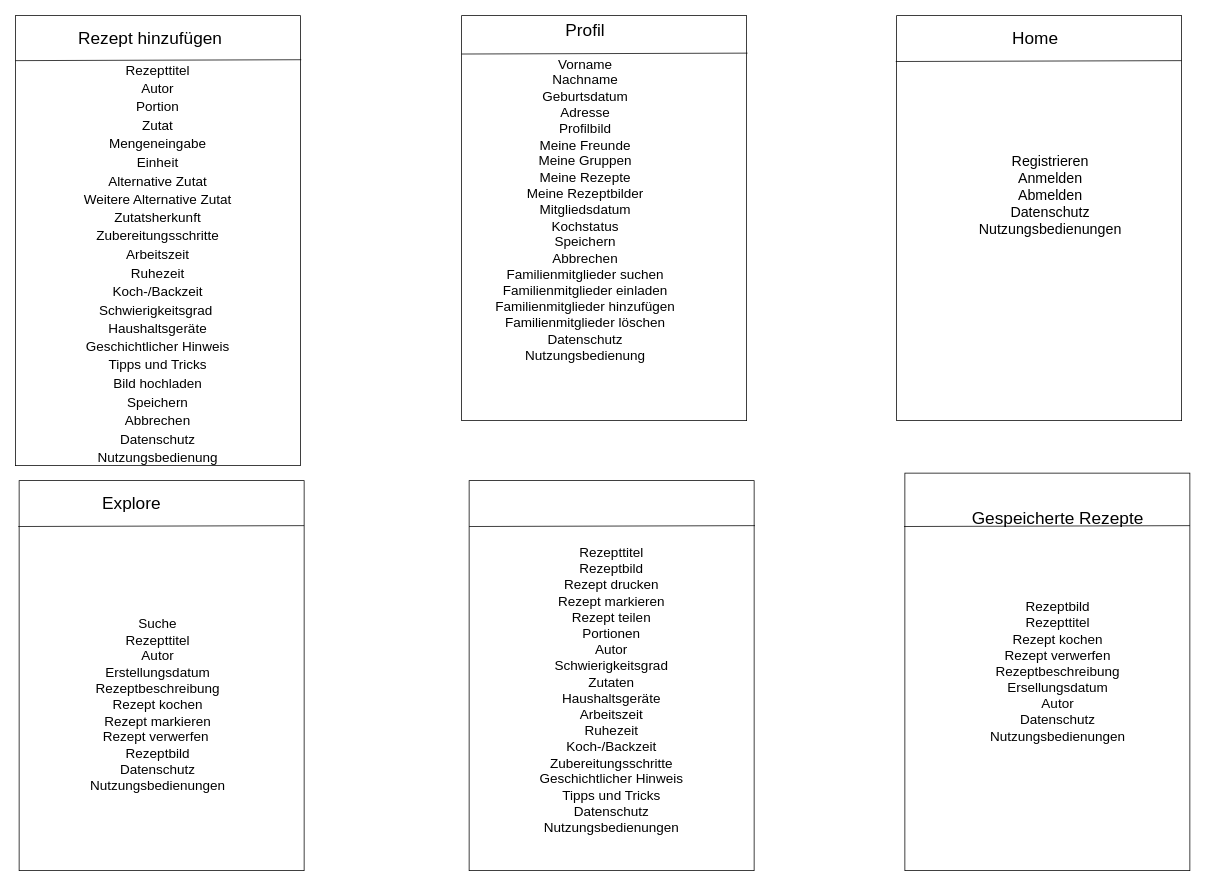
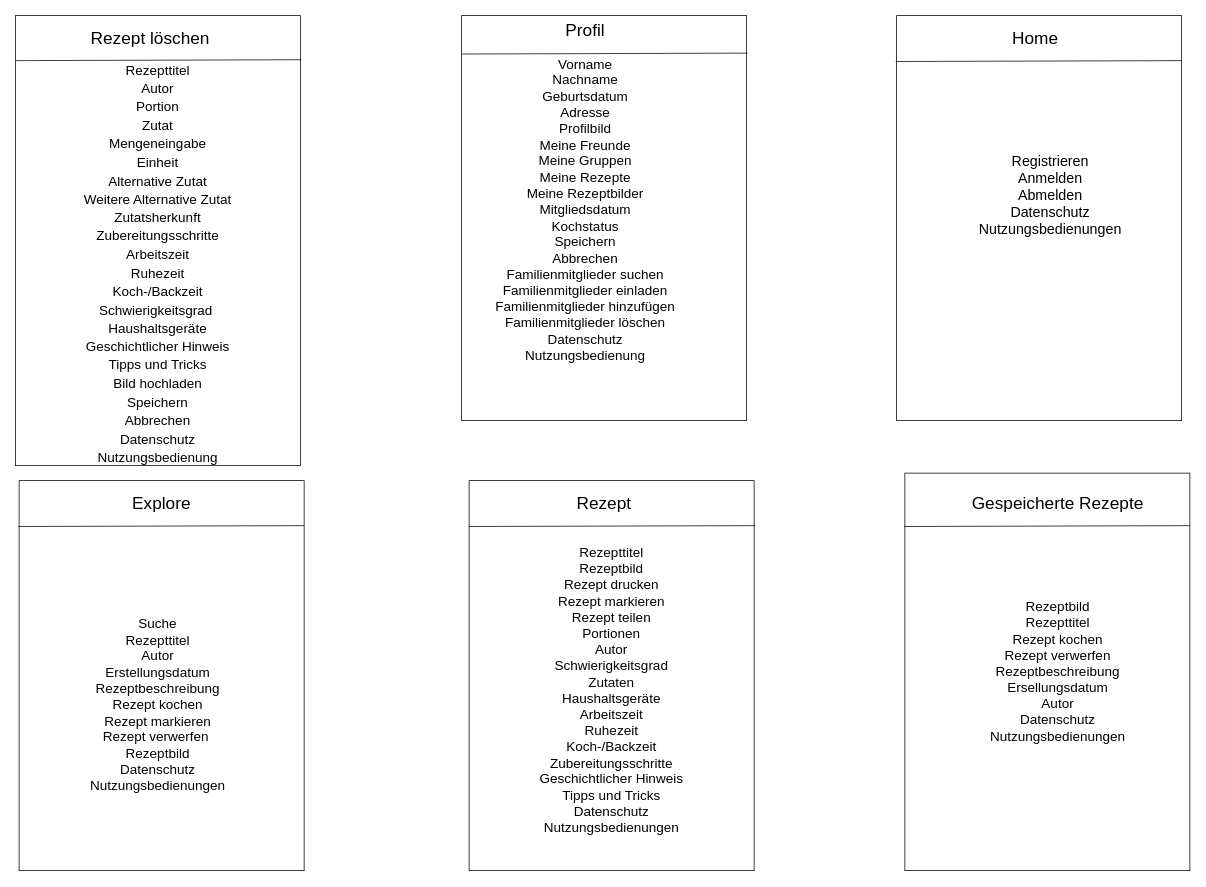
  <mxCell id="0" />
  <mxCell id="1" parent="0" />
  <mxCell id="2" value="" style="rounded=0;whiteSpace=wrap;html=1;shadow=0;strokeColor=#000000;fontSize=25;" parent="1" vertex="1"><mxGeometry x="20" y="20" width="380" height="600" as="geometry" /></mxCell>
  <mxCell id="3" value="&lt;font style=&quot;font-size: 18px&quot;&gt;Rezepttitel&lt;br&gt;Autor&lt;br&gt;Portion&lt;br&gt;Zutat&lt;br&gt;Mengeneingabe&lt;br&gt;Einheit&lt;br&gt;Alternative Zutat&lt;br&gt;Weitere Alternative Zutat&lt;br&gt;Zutatsherkunft&lt;br&gt;Zubereitungsschritte&lt;br&gt;Arbeitszeit&lt;br&gt;Ruhezeit&lt;br&gt;Koch-/Backzeit&lt;br&gt;Schwierigkeitsgrad&amp;nbsp;&lt;br&gt;Haushaltsgeräte&lt;br&gt;Geschichtlicher Hinweis&lt;br&gt;Tipps und Tricks&lt;br&gt;Bild hochladen&lt;br&gt;Speichern&lt;br&gt;Abbrechen&lt;br&gt;Datenschutz&lt;br&gt;Nutzungsbedienung&lt;/font&gt;" style="text;html=1;strokeColor=none;fillColor=none;align=center;verticalAlign=middle;whiteSpace=wrap;rounded=0;shadow=0;fontSize=20;" parent="1" vertex="1"><mxGeometry x="85" y="340" width="250" height="20" as="geometry" /></mxCell>
  <mxCell id="4" value="" style="rounded=0;whiteSpace=wrap;html=1;shadow=0;strokeColor=#000000;fontSize=25;" vertex="1" parent="1"><mxGeometry x="615" y="20" width="380" height="540" as="geometry" /></mxCell>
  <mxCell id="5" value="" style="rounded=0;whiteSpace=wrap;html=1;shadow=0;strokeColor=#000000;fontSize=25;" vertex="1" parent="1"><mxGeometry x="1195" y="20" width="380" height="540" as="geometry" /></mxCell>
  <mxCell id="6" value="" style="rounded=0;whiteSpace=wrap;html=1;shadow=0;strokeColor=#000000;fontSize=25;" vertex="1" parent="1"><mxGeometry x="1206" y="630" width="380" height="530" as="geometry" /></mxCell>
  <mxCell id="7" value="" style="rounded=0;whiteSpace=wrap;html=1;shadow=0;strokeColor=#000000;fontSize=25;" vertex="1" parent="1"><mxGeometry x="625" y="640" width="380" height="520" as="geometry" /></mxCell>
  <mxCell id="8" value="" style="rounded=0;whiteSpace=wrap;html=1;shadow=0;strokeColor=#000000;fontSize=25;" vertex="1" parent="1"><mxGeometry x="25" y="640" width="380" height="520" as="geometry" /></mxCell>
  <mxCell id="9" value="" style="endArrow=none;html=1;exitX=1.003;exitY=0.098;exitDx=0;exitDy=0;exitPerimeter=0;" edge="1" parent="1" source="2"><mxGeometry width="50" height="50" relative="1" as="geometry"><mxPoint x="240" y="80" as="sourcePoint" /><mxPoint x="20" y="80" as="targetPoint" /></mxGeometry></mxCell>
  <mxCell id="10" value="" style="endArrow=none;html=1;exitX=1.003;exitY=0.098;exitDx=0;exitDy=0;exitPerimeter=0;" edge="1" parent="1"><mxGeometry width="50" height="50" relative="1" as="geometry"><mxPoint x="996.14" y="70" as="sourcePoint" /><mxPoint x="615" y="71.2" as="targetPoint" /></mxGeometry></mxCell>
  <mxCell id="11" value="" style="endArrow=none;html=1;exitX=1.003;exitY=0.098;exitDx=0;exitDy=0;exitPerimeter=0;" edge="1" parent="1"><mxGeometry width="50" height="50" relative="1" as="geometry"><mxPoint x="1575" y="80" as="sourcePoint" /><mxPoint x="1193.86" y="81.2" as="targetPoint" /></mxGeometry></mxCell>
  <mxCell id="12" value="" style="endArrow=none;html=1;exitX=1.003;exitY=0.098;exitDx=0;exitDy=0;exitPerimeter=0;" edge="1" parent="1"><mxGeometry width="50" height="50" relative="1" as="geometry"><mxPoint x="405" y="700" as="sourcePoint" /><mxPoint x="23.86" y="701.2" as="targetPoint" /></mxGeometry></mxCell>
  <mxCell id="13" value="" style="endArrow=none;html=1;exitX=1.003;exitY=0.098;exitDx=0;exitDy=0;exitPerimeter=0;" edge="1" parent="1"><mxGeometry width="50" height="50" relative="1" as="geometry"><mxPoint x="1006.14" y="700" as="sourcePoint" /><mxPoint x="625" y="701.2" as="targetPoint" /></mxGeometry></mxCell>
  <mxCell id="14" value="" style="endArrow=none;html=1;exitX=1.003;exitY=0.098;exitDx=0;exitDy=0;exitPerimeter=0;" edge="1" parent="1"><mxGeometry width="50" height="50" relative="1" as="geometry"><mxPoint x="1586" y="700" as="sourcePoint" /><mxPoint x="1204.86" y="701.2" as="targetPoint" /></mxGeometry></mxCell>
- <mxCell id="15" value="&lt;font style=&quot;font-size: 23px&quot;&gt;Rezept hinzufügen&lt;/font&gt;" style="text;html=1;strokeColor=none;fillColor=none;align=center;verticalAlign=middle;whiteSpace=wrap;rounded=0;" vertex="1" parent="1"><mxGeometry x="95" y="40" width="210" height="20" as="geometry" /></mxCell>
+ <mxCell id="15" value="&lt;font style=&quot;font-size: 23px&quot;&gt;Rezept löschen&lt;/font&gt;" style="text;html=1;strokeColor=none;fillColor=none;align=center;verticalAlign=middle;whiteSpace=wrap;rounded=0;" vertex="1" parent="1"><mxGeometry x="95" y="40" width="210" height="20" as="geometry" /></mxCell>
  <mxCell id="16" value="&lt;font style=&quot;font-size: 23px&quot;&gt;Profil&lt;/font&gt;" style="text;html=1;strokeColor=none;fillColor=none;align=center;verticalAlign=middle;whiteSpace=wrap;rounded=0;" vertex="1" parent="1"><mxGeometry x="675" y="30" width="210" height="20" as="geometry" /></mxCell>
  <mxCell id="17" value="&lt;font style=&quot;font-size: 23px&quot;&gt;Home&lt;/font&gt;" style="text;html=1;strokeColor=none;fillColor=none;align=center;verticalAlign=middle;whiteSpace=wrap;rounded=0;" vertex="1" parent="1"><mxGeometry x="1275" y="40" width="210" height="20" as="geometry" /></mxCell>
- <mxCell id="18" value="&lt;font style=&quot;font-size: 23px&quot;&gt;Explore&lt;/font&gt;" style="text;html=1;strokeColor=none;fillColor=none;align=center;verticalAlign=middle;whiteSpace=wrap;rounded=0;" vertex="1" parent="1"><mxGeometry x="70" y="660" width="210" height="20" as="geometry" /></mxCell>
- <mxCell id="20" value="&lt;font style=&quot;font-size: 23px&quot;&gt;Gespeicherte Rezepte&lt;/font&gt;" style="text;html=1;strokeColor=none;fillColor=none;align=center;verticalAlign=middle;whiteSpace=wrap;rounded=0;" vertex="1" parent="1"><mxGeometry x="1265" y="680" width="290" height="20" as="geometry" /></mxCell>
+ <mxCell id="18" value="&lt;font style=&quot;font-size: 23px&quot;&gt;Explore&lt;/font&gt;" style="text;html=1;strokeColor=none;fillColor=none;align=center;verticalAlign=middle;whiteSpace=wrap;rounded=0;" vertex="1" parent="1"><mxGeometry x="110" y="660" width="210" height="20" as="geometry" /></mxCell>
+ <mxCell id="19" value="&lt;font style=&quot;font-size: 23px&quot;&gt;Rezept&lt;/font&gt;" style="text;html=1;strokeColor=none;fillColor=none;align=center;verticalAlign=middle;whiteSpace=wrap;rounded=0;" vertex="1" parent="1"><mxGeometry x="700" y="660" width="210" height="20" as="geometry" /></mxCell>
+ <mxCell id="20" value="&lt;font style=&quot;font-size: 23px&quot;&gt;Gespeicherte Rezepte&lt;/font&gt;" style="text;html=1;strokeColor=none;fillColor=none;align=center;verticalAlign=middle;whiteSpace=wrap;rounded=0;" vertex="1" parent="1"><mxGeometry x="1265" y="660" width="290" height="20" as="geometry" /></mxCell>
  <mxCell id="21" value="&lt;font style=&quot;font-size: 18px&quot;&gt;Vorname&lt;br&gt;Nachname&lt;br&gt;Geburtsdatum&lt;br&gt;Adresse&lt;br&gt;Profilbild&lt;br&gt;Meine Freunde&lt;br&gt;Meine Gruppen&lt;br&gt;Meine Rezepte&lt;br&gt;Meine Rezeptbilder&lt;br&gt;Mitgliedsdatum&lt;br&gt;Kochstatus&lt;br&gt;Speichern&lt;br&gt;Abbrechen&lt;br&gt;Familienmitglieder suchen&lt;br&gt;Familienmitglieder einladen&lt;br&gt;Familienmitglieder hinzufügen&lt;br&gt;Familienmitglieder löschen&lt;br&gt;Datenschutz&lt;br&gt;Nutzungsbedienung&lt;br&gt;&lt;br&gt;&lt;/font&gt;" style="text;html=1;strokeColor=none;fillColor=none;align=center;verticalAlign=middle;whiteSpace=wrap;rounded=0;" vertex="1" parent="1"><mxGeometry x="656.25" y="280" width="247.5" height="20" as="geometry" /></mxCell>
  <mxCell id="22" value="&lt;font style=&quot;font-size: 19px&quot;&gt;Registrieren&lt;br&gt;Anmelden&lt;br&gt;Abmelden&lt;br&gt;Datenschutz&lt;br&gt;Nutzungsbedienungen&lt;/font&gt;" style="text;html=1;strokeColor=none;fillColor=none;align=center;verticalAlign=middle;whiteSpace=wrap;rounded=0;" vertex="1" parent="1"><mxGeometry x="1305" y="250" width="190" height="20" as="geometry" /></mxCell>
  <mxCell id="23" value="&lt;font style=&quot;font-size: 18px&quot;&gt;Rezepttitel&lt;br&gt;Rezeptbild&lt;br&gt;Rezept drucken&lt;br&gt;Rezept markieren&lt;br&gt;Rezept teilen&lt;br&gt;Portionen&lt;br&gt;Autor&lt;br&gt;Schwierigkeitsgrad&lt;br&gt;Zutaten&lt;br&gt;Haushaltsgeräte&lt;br&gt;Arbeitszeit&lt;br&gt;Ruhezeit&lt;br&gt;Koch-/Backzeit&lt;br&gt;Zubereitungsschritte&lt;br&gt;Geschichtlicher Hinweis&lt;br&gt;Tipps und Tricks&lt;br&gt;Datenschutz&lt;br&gt;Nutzungsbedienungen&lt;/font&gt;" style="text;html=1;strokeColor=none;fillColor=none;align=center;verticalAlign=middle;whiteSpace=wrap;rounded=0;" vertex="1" parent="1"><mxGeometry x="710" y="910" width="210" height="20" as="geometry" /></mxCell>
  <mxCell id="24" value="&lt;font style=&quot;font-size: 18px&quot;&gt;Rezeptbild&lt;br&gt;Rezepttitel&lt;br&gt;Rezept kochen&lt;br&gt;Rezept verwerfen&lt;br&gt;Rezeptbeschreibung&lt;br&gt;Ersellungsdatum&lt;br&gt;Autor&lt;br&gt;Datenschutz&lt;br&gt;Nutzungsbedienungen&lt;br&gt;&lt;/font&gt;" style="text;html=1;strokeColor=none;fillColor=none;align=center;verticalAlign=middle;whiteSpace=wrap;rounded=0;" vertex="1" parent="1"><mxGeometry x="1315" y="885" width="190" height="20" as="geometry" /></mxCell>
  <mxCell id="25" value="&lt;font style=&quot;font-size: 18px&quot;&gt;Suche&lt;br&gt;Rezepttitel&lt;br&gt;Autor&lt;br&gt;Erstellungsdatum&lt;br&gt;Rezeptbeschreibung&lt;br&gt;Rezept kochen&lt;br&gt;Rezept markieren&lt;br&gt;Rezept verwerfen&amp;nbsp;&lt;br&gt;Rezeptbild&lt;br&gt;Datenschutz&lt;br&gt;Nutzungsbedienungen&lt;br&gt;&lt;br&gt;&lt;/font&gt;" style="text;html=1;strokeColor=none;fillColor=none;align=center;verticalAlign=middle;whiteSpace=wrap;rounded=0;" vertex="1" parent="1"><mxGeometry x="85" y="940" width="250" height="20" as="geometry" /></mxCell>
